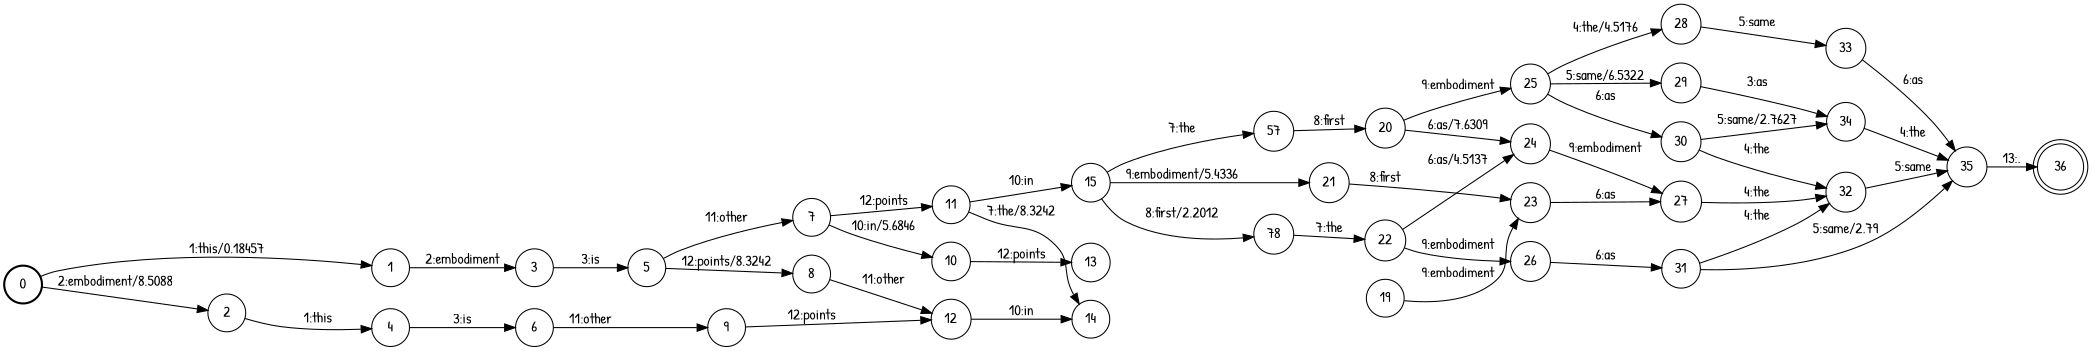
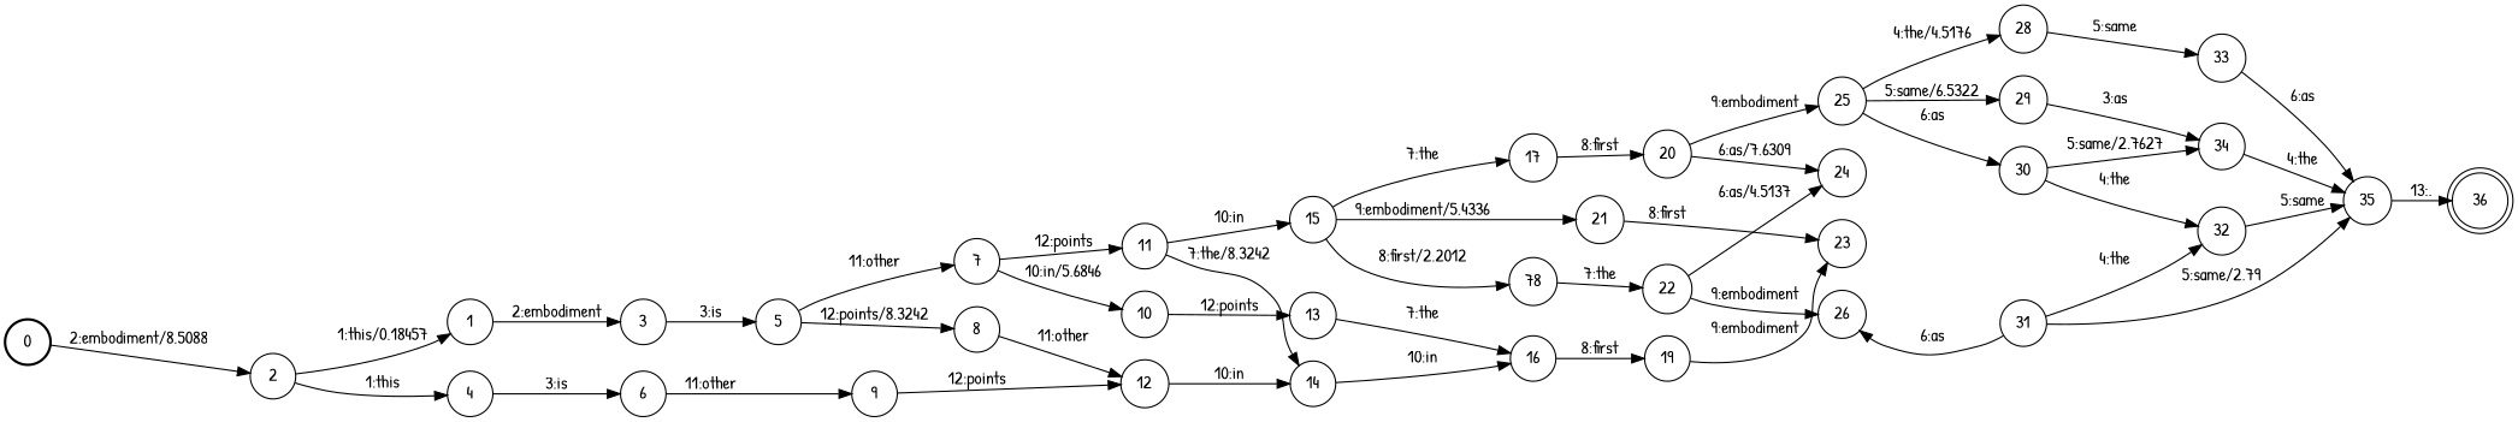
  digraph {
    fontname="Patrick Hand"
    nodesep=0.25
    rankdir=LR
    ranksep=0.4
    node [fontname="Patrick Hand" fontsize=14 shape=circle style=solid]
    edge [fontname="Patrick Hand" fontsize=14]
    n1 [label=0 style=bold]
    n2 [label=1]
    n3 [label=2]
    n4 [label=3]
    n5 [label=4]
    n6 [label=5]
    n7 [label=6]
    n8 [label=7]
    n9 [label=8]
    n10 [label=9]
    n11 [label=10]
    n12 [label=11]
    n13 [label=12]
    n14 [label=13]
    n15 [label=14]
    n16 [label=15]
-   n18 [label=57]
+   n17 [label=16]
+   n18 [label=17]
    n19 [label=78]
    n20 [label=21]
    n21 [label=19]
    n22 [label=20]
    n23 [label=22]
    n24 [label=23]
    n25 [label=25]
    n26 [label=24]
    n27 [label=26]
-   n28 [label=27]
    n29 [label=29]
    n30 [label=30]
    n31 [label=28]
    n32 [label=31]
    n33 [label=32]
    n34 [label=34]
    n35 [label=33]
    n36 [label=35]
    n37 [label=36 shape=doublecircle]
-   n1 -> n2 [label="1:this/0.18457"]
+   n3 -> n2 [label="1:this/0.18457"]
    n1 -> n3 [label="2:embodiment/8.5088"]
    n2 -> n4 [label="2:embodiment"]
    n3 -> n5 [label="1:this"]
    n4 -> n6 [label="3:is"]
    n5 -> n7 [label="3:is"]
    n6 -> n8 [label="11:other"]
    n6 -> n9 [label="12:points/8.3242"]
    n7 -> n10 [label="11:other"]
    n8 -> n11 [label="10:in/5.6846"]
    n8 -> n12 [label="12:points"]
    n9 -> n13 [label="11:other"]
    n10 -> n13 [label="12:points"]
    n11 -> n14 [label="12:points"]
    n12 -> n15 [label="7:the/8.3242"]
    n12 -> n16 [label="10:in"]
    n13 -> n15 [label="10:in"]
+   n14 -> n17 [label="7:the"]
+   n15 -> n17 [label="10:in"]
    n16 -> n18 [label="7:the"]
    n16 -> n19 [label="8:first/2.2012"]
    n16 -> n20 [label="9:embodiment/5.4336"]
+   n17 -> n21 [label="8:first"]
    n18 -> n22 [label="8:first"]
    n19 -> n23 [label="7:the"]
    n20 -> n24 [label="8:first"]
    n21 -> n24 [label="9:embodiment"]
    n22 -> n25 [label="9:embodiment"]
    n22 -> n26 [label="6:as/7.6309"]
    n23 -> n26 [label="6:as/4.5137"]
    n23 -> n27 [label="9:embodiment"]
-   n24 -> n28 [label="6:as"]
    n25 -> n29 [label="5:same/6.5322"]
    n25 -> n30 [label="6:as"]
    n25 -> n31 [label="4:the/4.5176"]
-   n26 -> n28 [label="9:embodiment"]
-   n27 -> n32 [label="6:as"]
-   n28 -> n33 [label="4:the"]
+   n32 -> n27 [label="6:as"]
    n29 -> n34 [label="3:as"]
    n30 -> n33 [label="4:the"]
    n30 -> n34 [label="5:same/2.7627"]
    n31 -> n35 [label="5:same"]
    n32 -> n33 [label="4:the"]
    n32 -> n36 [label="5:same/2.79"]
    n33 -> n36 [label="5:same"]
    n34 -> n36 [label="4:the"]
    n35 -> n36 [label="6:as"]
    n36 -> n37 [label="13:."]
  }
